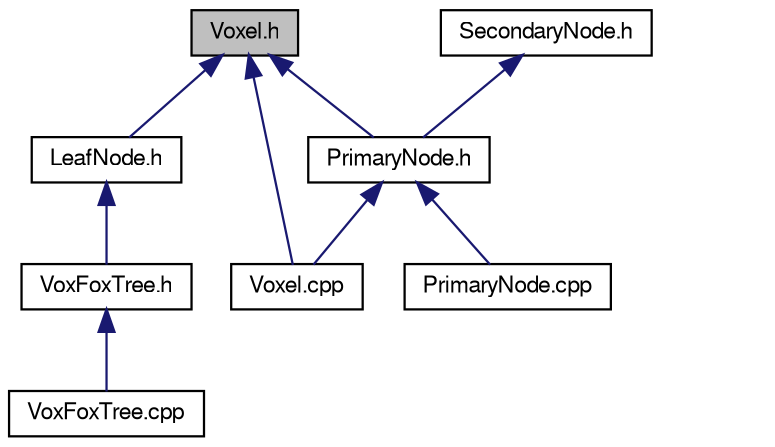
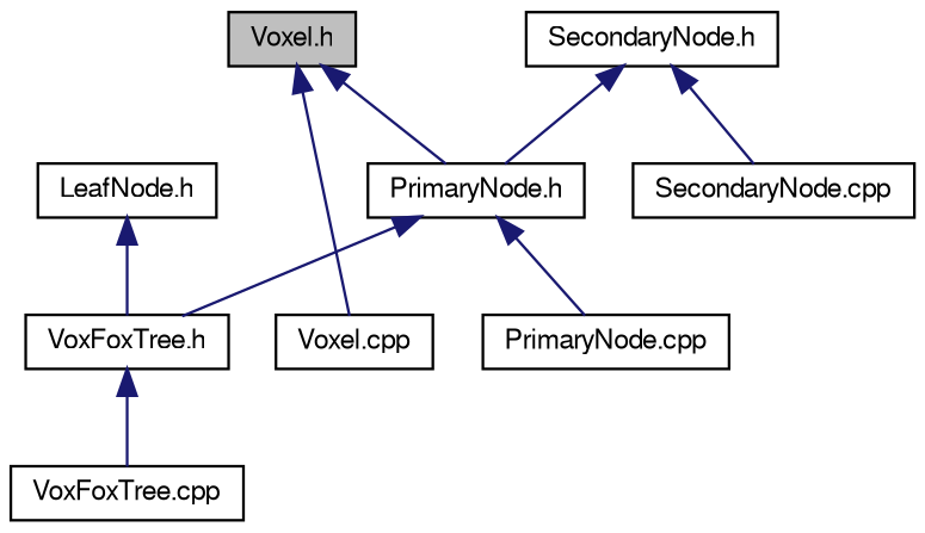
  digraph {
    node [color=black fillcolor=white fontname=FreeSans fontsize=10 shape=record style=filled]
    edge [color=midnightblue dir=back fontname=FreeSans fontsize=10 labelfontname=FreeSans labelfontsize=10 style=solid]
    n1 [fillcolor=grey75 fontcolor=black height=0.2 label="Voxel.h" width=0.4]
    n2 [height=0.2 label="LeafNode.h" width=0.4]
    n3 [height=0.2 label="Voxel.cpp" width=0.4]
    n4 [height=0.2 label="PrimaryNode.h" width=0.4]
    n5 [height=0.2 label="VoxFoxTree.h" width=0.4]
    n6 [height=0.2 label="PrimaryNode.cpp" width=0.4]
    n7 [height=0.2 label="VoxFoxTree.cpp" width=0.4]
    n8 [height=0.2 label="SecondaryNode.h" width=0.4]
-   n1 -> n2
+   n9 [height=0.2 label="SecondaryNode.cpp" width=0.4]
    n1 -> n3
    n1 -> n4
    n2 -> n5
-   n4 -> n3
+   n4 -> n5
    n4 -> n6
    n5 -> n7
    n8 -> n4
+   n8 -> n9
  }
